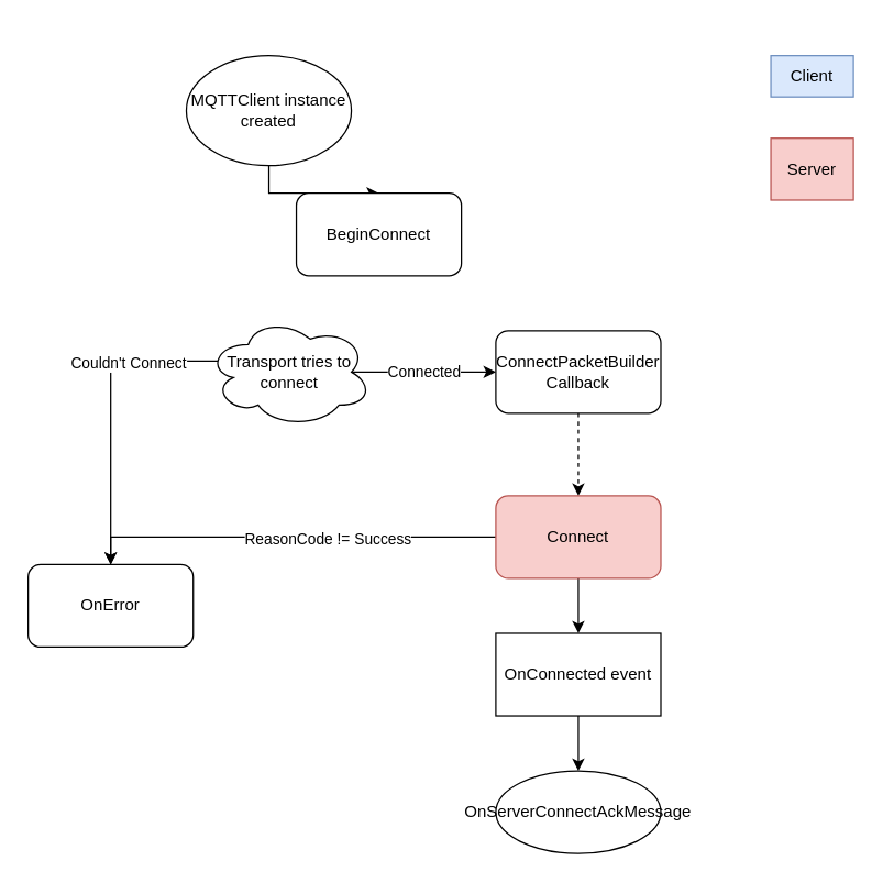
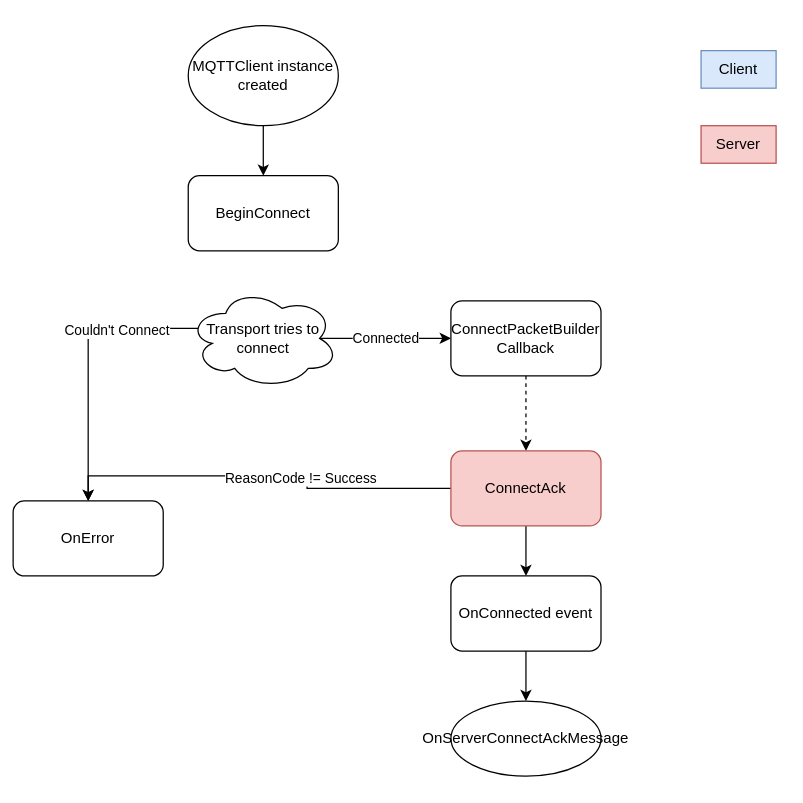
  <mxCell id="0" />
  <mxCell id="1" parent="0" />
  <mxCell id="2" style="edgeStyle=orthogonalEdgeStyle;rounded=0;orthogonalLoop=1;jettySize=auto;html=1;exitX=0.5;exitY=1;exitDx=0;exitDy=0;entryX=0.5;entryY=0;entryDx=0;entryDy=0;" edge="1" parent="1" source="3" target="4"><mxGeometry relative="1" as="geometry" /></mxCell>
- <mxCell id="3" value="MQTTClient instance created" style="ellipse;whiteSpace=wrap;html=1;" vertex="1" parent="1"><mxGeometry x="135" y="40" width="120" height="80" as="geometry" /></mxCell>
- <mxCell id="4" value="BeginConnect" style="rounded=1;whiteSpace=wrap;html=1;" vertex="1" parent="1"><mxGeometry x="215" y="140" width="120" height="60" as="geometry" /></mxCell>
+ <mxCell id="3" value="MQTTClient instance created" style="ellipse;whiteSpace=wrap;html=1;" vertex="1" parent="1"><mxGeometry x="150" y="20" width="120" height="80" as="geometry" /></mxCell>
+ <mxCell id="4" value="BeginConnect" style="rounded=1;whiteSpace=wrap;html=1;" vertex="1" parent="1"><mxGeometry x="150" y="140" width="120" height="60" as="geometry" /></mxCell>
  <mxCell id="5" style="edgeStyle=orthogonalEdgeStyle;rounded=0;orthogonalLoop=1;jettySize=auto;html=1;exitX=0.07;exitY=0.4;exitDx=0;exitDy=0;exitPerimeter=0;entryX=0.5;entryY=0;entryDx=0;entryDy=0;" edge="1" parent="1" source="8" target="9"><mxGeometry relative="1" as="geometry" /></mxCell>
  <mxCell id="6" value="Couldn't Connect" style="edgeLabel;html=1;align=center;verticalAlign=middle;resizable=0;points=[];" vertex="1" connectable="0" parent="5"><mxGeometry x="-0.414" y="1" relative="1" as="geometry"><mxPoint as="offset" /></mxGeometry></mxCell>
  <mxCell id="7" value="Connected" style="edgeStyle=orthogonalEdgeStyle;rounded=0;orthogonalLoop=1;jettySize=auto;html=1;exitX=0.875;exitY=0.5;exitDx=0;exitDy=0;exitPerimeter=0;entryX=0;entryY=0.5;entryDx=0;entryDy=0;" edge="1" parent="1" source="8" target="11"><mxGeometry relative="1" as="geometry" /></mxCell>
  <mxCell id="8" value="Transport tries to connect" style="ellipse;shape=cloud;whiteSpace=wrap;html=1;" vertex="1" parent="1"><mxGeometry x="150" y="230" width="120" height="80" as="geometry" /></mxCell>
- <mxCell id="9" value="OnError" style="rounded=1;whiteSpace=wrap;html=1;" vertex="1" parent="1"><mxGeometry x="20" y="410" width="120" height="60" as="geometry" /></mxCell>
+ <mxCell id="9" value="OnError" style="rounded=1;whiteSpace=wrap;html=1;" vertex="1" parent="1"><mxGeometry x="10" y="400" width="120" height="60" as="geometry" /></mxCell>
  <mxCell id="10" style="edgeStyle=orthogonalEdgeStyle;rounded=0;orthogonalLoop=1;jettySize=auto;html=1;exitX=0.5;exitY=1;exitDx=0;exitDy=0;entryX=0.5;entryY=0;entryDx=0;entryDy=0;dashed=1;" edge="1" parent="1" source="11" target="15"><mxGeometry relative="1" as="geometry" /></mxCell>
  <mxCell id="11" value="ConnectPacketBuilder Callback" style="rounded=1;whiteSpace=wrap;html=1;" vertex="1" parent="1"><mxGeometry x="360" y="240" width="120" height="60" as="geometry" /></mxCell>
  <mxCell id="12" style="edgeStyle=orthogonalEdgeStyle;rounded=0;orthogonalLoop=1;jettySize=auto;html=1;exitX=0;exitY=0.5;exitDx=0;exitDy=0;entryX=0.5;entryY=0;entryDx=0;entryDy=0;" edge="1" parent="1" source="15" target="9"><mxGeometry relative="1" as="geometry" /></mxCell>
  <mxCell id="13" value="ReasonCode != Success" style="edgeLabel;html=1;align=center;verticalAlign=middle;resizable=0;points=[];" vertex="1" connectable="0" parent="12"><mxGeometry x="-0.18" y="1" relative="1" as="geometry"><mxPoint as="offset" /></mxGeometry></mxCell>
  <mxCell id="14" style="edgeStyle=orthogonalEdgeStyle;rounded=0;orthogonalLoop=1;jettySize=auto;html=1;exitX=0.5;exitY=1;exitDx=0;exitDy=0;entryX=0.5;entryY=0;entryDx=0;entryDy=0;" edge="1" parent="1" source="15" target="19"><mxGeometry relative="1" as="geometry" /></mxCell>
- <mxCell id="15" value="Connect" style="rounded=1;whiteSpace=wrap;html=1;fillColor=#f8cecc;strokeColor=#b85450;" vertex="1" parent="1"><mxGeometry x="360" y="360" width="120" height="60" as="geometry" /></mxCell>
+ <mxCell id="15" value="ConnectAck" style="rounded=1;whiteSpace=wrap;html=1;fillColor=#f8cecc;strokeColor=#b85450;" vertex="1" parent="1"><mxGeometry x="360" y="360" width="120" height="60" as="geometry" /></mxCell>
  <mxCell id="16" value="Client" style="text;html=1;strokeColor=#6c8ebf;fillColor=#dae8fc;align=center;verticalAlign=middle;whiteSpace=wrap;rounded=0;" vertex="1" parent="1"><mxGeometry x="560" y="40" width="60" height="30" as="geometry" /></mxCell>
- <mxCell id="17" value="Server" style="text;html=1;strokeColor=#b85450;fillColor=#f8cecc;align=center;verticalAlign=middle;whiteSpace=wrap;rounded=0;" vertex="1" parent="1"><mxGeometry x="560" y="100" width="60" height="45" as="geometry" /></mxCell>
+ <mxCell id="17" value="Server" style="text;html=1;strokeColor=#b85450;fillColor=#f8cecc;align=center;verticalAlign=middle;whiteSpace=wrap;rounded=0;" vertex="1" parent="1"><mxGeometry x="560" y="100" width="60" height="30" as="geometry" /></mxCell>
  <mxCell id="18" style="edgeStyle=orthogonalEdgeStyle;rounded=0;orthogonalLoop=1;jettySize=auto;html=1;exitX=0.5;exitY=1;exitDx=0;exitDy=0;entryX=0.5;entryY=0;entryDx=0;entryDy=0;" edge="1" parent="1" source="19" target="20"><mxGeometry relative="1" as="geometry" /></mxCell>
- <mxCell id="19" value="OnConnected event" style="whiteSpace=wrap;html=1;rounded=0;" vertex="1" parent="1"><mxGeometry x="360" y="460" width="120" height="60" as="geometry" /></mxCell>
+ <mxCell id="19" value="OnConnected event" style="rounded=1;whiteSpace=wrap;html=1;" vertex="1" parent="1"><mxGeometry x="360" y="460" width="120" height="60" as="geometry" /></mxCell>
  <mxCell id="20" value="OnServerConnectAckMessage" style="ellipse;whiteSpace=wrap;html=1;" vertex="1" parent="1"><mxGeometry x="360" y="560" width="120" height="60" as="geometry" /></mxCell>
